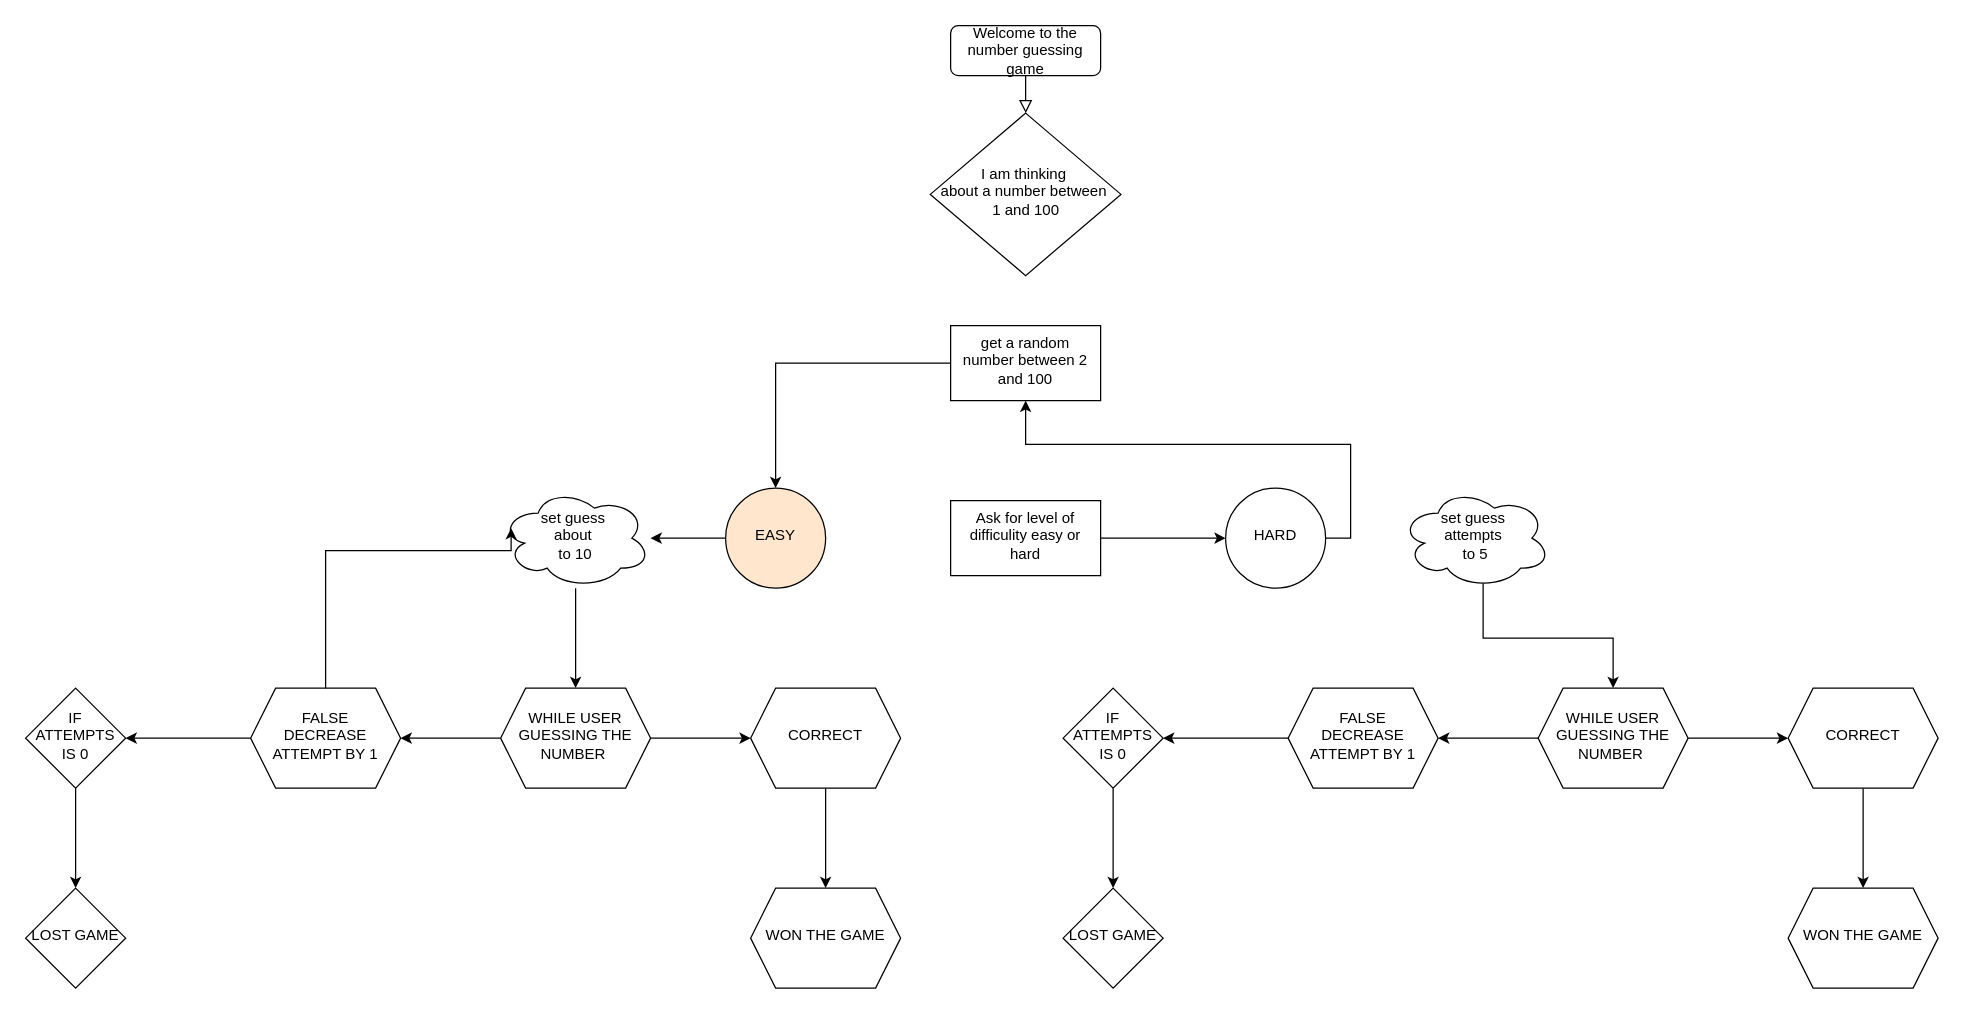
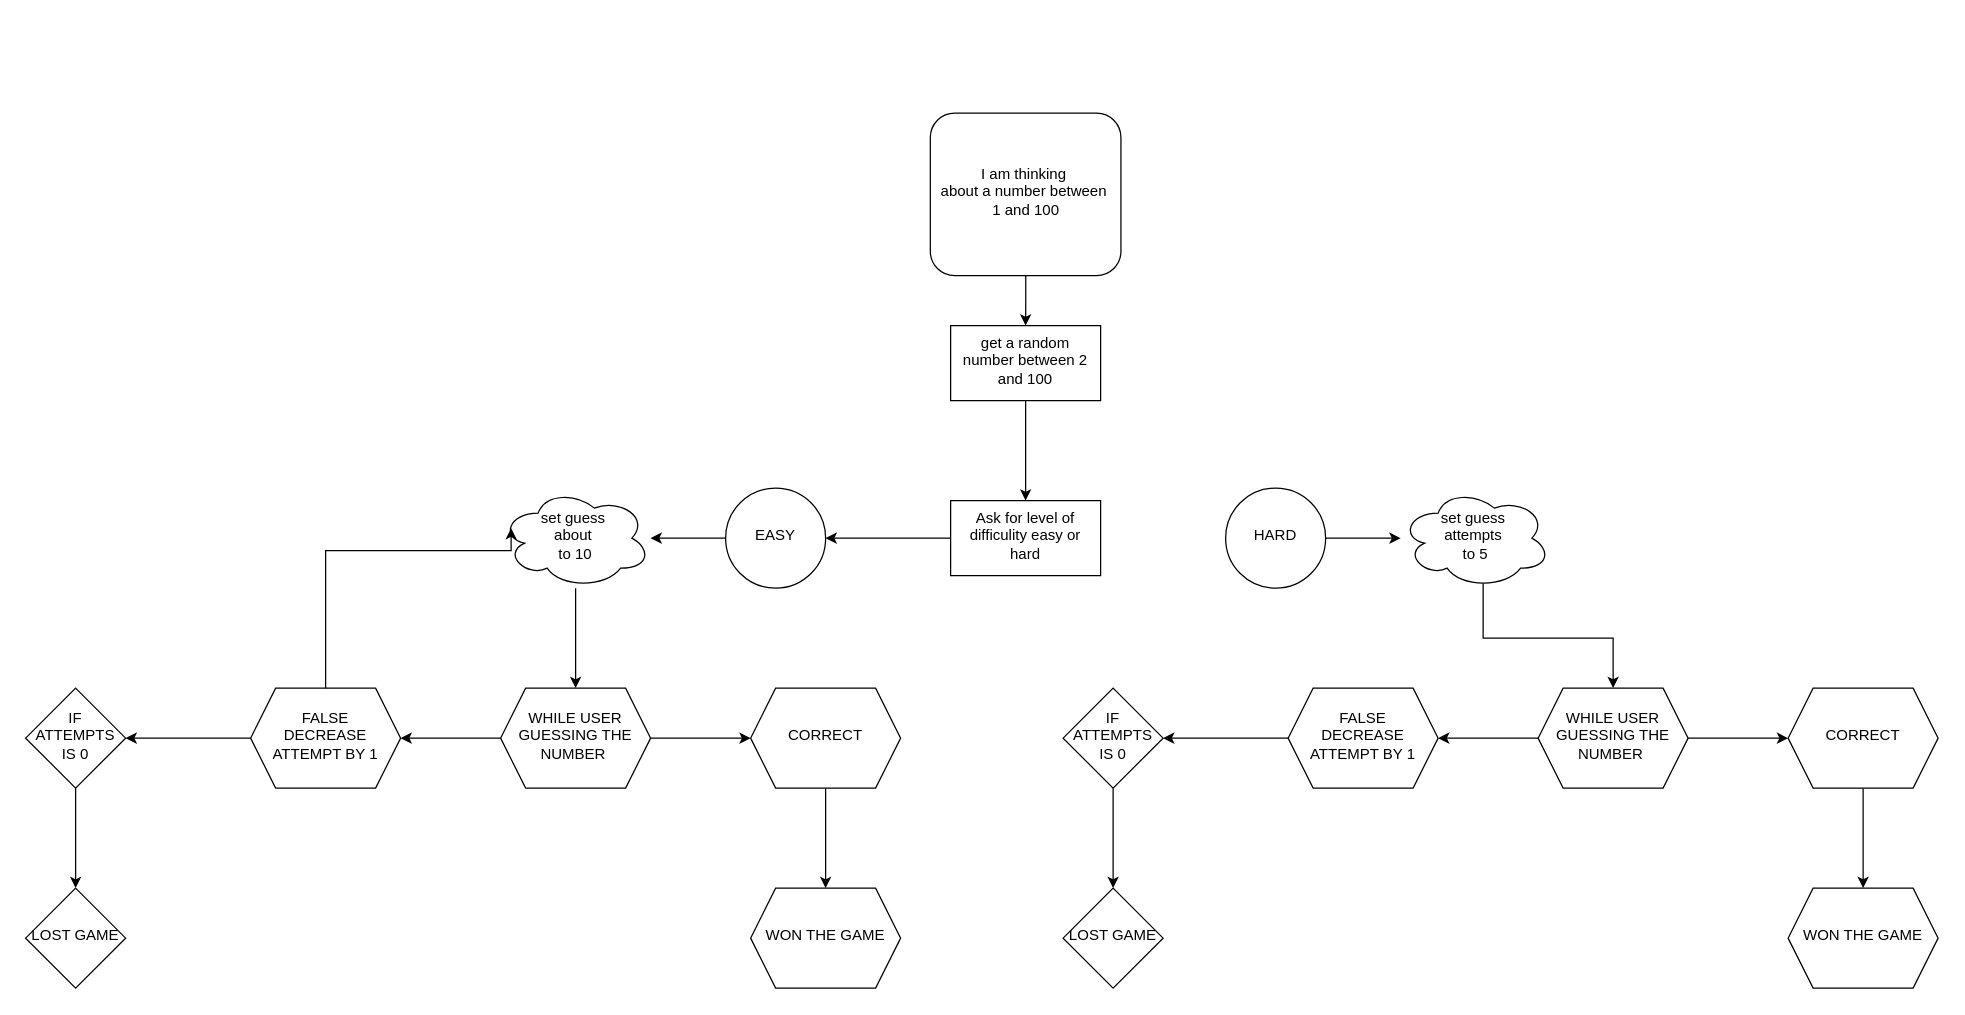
  <mxCell id="0" />
  <mxCell id="1" parent="0" />
- <mxCell id="2" value="" style="rounded=0;html=1;jettySize=auto;orthogonalLoop=1;fontSize=11;endArrow=block;endFill=0;endSize=8;strokeWidth=1;shadow=0;labelBackgroundColor=none;edgeStyle=orthogonalEdgeStyle;" parent="1" source="3" target="5" edge="1"><mxGeometry relative="1" as="geometry" /></mxCell>
- <mxCell id="3" value="Welcome to the number guessing game" style="rounded=1;whiteSpace=wrap;html=1;fontSize=12;glass=0;strokeWidth=1;shadow=0;" parent="1" vertex="1"><mxGeometry x="760" y="20" width="120" height="40" as="geometry" /></mxCell>
- <mxCell id="5" value="I am thinking&amp;nbsp;&lt;div&gt;about a number between&amp;nbsp;&lt;div&gt;1 and 100&lt;/div&gt;&lt;/div&gt;" style="rhombus;whiteSpace=wrap;html=1;shadow=0;fontFamily=Helvetica;fontSize=12;align=center;strokeWidth=1;spacing=6;spacingTop=-4;" parent="1" vertex="1"><mxGeometry x="743.75" y="90" width="152.5" height="130" as="geometry" /></mxCell>
- <mxCell id="6" value="" style="edgeStyle=orthogonalEdgeStyle;rounded=0;orthogonalLoop=1;jettySize=auto;html=1;" edge="1" parent="1" source="7" target="12"><mxGeometry relative="1" as="geometry" /></mxCell>
+ <mxCell id="4" value="" style="edgeStyle=orthogonalEdgeStyle;rounded=0;orthogonalLoop=1;jettySize=auto;html=1;" edge="1" parent="1" source="5" target="7"><mxGeometry relative="1" as="geometry" /></mxCell>
+ <mxCell id="5" value="I am thinking&amp;nbsp;&lt;div&gt;about a number between&amp;nbsp;&lt;div&gt;1 and 100&lt;/div&gt;&lt;/div&gt;" style="whiteSpace=wrap;html=1;shadow=0;fontFamily=Helvetica;fontSize=12;align=center;strokeWidth=1;spacing=6;spacingTop=-4;rounded=1;" parent="1" vertex="1"><mxGeometry x="743.75" y="90" width="152.5" height="130" as="geometry" /></mxCell>
+ <mxCell id="6" value="" style="edgeStyle=orthogonalEdgeStyle;rounded=0;orthogonalLoop=1;jettySize=auto;html=1;" edge="1" parent="1" source="7" target="10"><mxGeometry relative="1" as="geometry" /></mxCell>
  <mxCell id="7" value="get a random number between 2 and 100" style="whiteSpace=wrap;html=1;shadow=0;strokeWidth=1;spacing=6;spacingTop=-4;" vertex="1" parent="1"><mxGeometry x="760" y="260" width="120" height="60" as="geometry" /></mxCell>
- <mxCell id="9" value="" style="edgeStyle=orthogonalEdgeStyle;rounded=0;orthogonalLoop=1;jettySize=auto;html=1;" edge="1" parent="1" source="10" target="14"><mxGeometry relative="1" as="geometry" /></mxCell>
+ <mxCell id="8" value="" style="edgeStyle=orthogonalEdgeStyle;rounded=0;orthogonalLoop=1;jettySize=auto;html=1;" edge="1" parent="1" source="10" target="12"><mxGeometry relative="1" as="geometry" /></mxCell>
  <mxCell id="10" value="Ask for level of difficulity easy or hard" style="whiteSpace=wrap;html=1;shadow=0;strokeWidth=1;spacing=6;spacingTop=-4;" vertex="1" parent="1"><mxGeometry x="760" y="400" width="120" height="60" as="geometry" /></mxCell>
  <mxCell id="11" value="" style="edgeStyle=orthogonalEdgeStyle;rounded=0;orthogonalLoop=1;jettySize=auto;html=1;" edge="1" parent="1" source="12" target="18"><mxGeometry relative="1" as="geometry" /></mxCell>
- <mxCell id="12" value="EASY" style="ellipse;whiteSpace=wrap;html=1;shadow=0;strokeWidth=1;spacing=6;spacingTop=-4;fillColor=#ffe6cc;" vertex="1" parent="1"><mxGeometry x="580" y="390" width="80" height="80" as="geometry" /></mxCell>
- <mxCell id="13" style="edgeStyle=orthogonalEdgeStyle;rounded=0;orthogonalLoop=1;jettySize=auto;html=1;exitX=1;exitY=0.5;exitDx=0;exitDy=0;" edge="1" parent="1" source="14" target="7"><mxGeometry relative="1" as="geometry" /></mxCell>
+ <mxCell id="12" value="EASY" style="ellipse;whiteSpace=wrap;html=1;shadow=0;strokeWidth=1;spacing=6;spacingTop=-4;" vertex="1" parent="1"><mxGeometry x="580" y="390" width="80" height="80" as="geometry" /></mxCell>
+ <mxCell id="13" style="edgeStyle=orthogonalEdgeStyle;rounded=0;orthogonalLoop=1;jettySize=auto;html=1;exitX=1;exitY=0.5;exitDx=0;exitDy=0;" edge="1" parent="1" source="14" target="16"><mxGeometry relative="1" as="geometry" /></mxCell>
  <mxCell id="14" value="HARD" style="ellipse;whiteSpace=wrap;html=1;shadow=0;strokeWidth=1;spacing=6;spacingTop=-4;" vertex="1" parent="1"><mxGeometry x="980" y="390" width="80" height="80" as="geometry" /></mxCell>
  <mxCell id="15" style="edgeStyle=orthogonalEdgeStyle;rounded=0;orthogonalLoop=1;jettySize=auto;html=1;exitX=0.55;exitY=0.95;exitDx=0;exitDy=0;exitPerimeter=0;" edge="1" parent="1" source="16" target="33"><mxGeometry relative="1" as="geometry" /></mxCell>
  <mxCell id="16" value="set guess&amp;nbsp;&lt;div&gt;attempts&amp;nbsp;&lt;div&gt;to 5&lt;/div&gt;&lt;/div&gt;" style="ellipse;shape=cloud;whiteSpace=wrap;html=1;shadow=0;strokeWidth=1;spacing=6;spacingTop=-4;" vertex="1" parent="1"><mxGeometry x="1120" y="390" width="120" height="80" as="geometry" /></mxCell>
  <mxCell id="17" value="" style="edgeStyle=orthogonalEdgeStyle;rounded=0;orthogonalLoop=1;jettySize=auto;html=1;" edge="1" parent="1" source="18" target="21"><mxGeometry relative="1" as="geometry" /></mxCell>
  <mxCell id="18" value="set guess&amp;nbsp;&lt;div&gt;about&amp;nbsp;&lt;div&gt;to 10&lt;/div&gt;&lt;/div&gt;" style="ellipse;shape=cloud;whiteSpace=wrap;html=1;shadow=0;strokeWidth=1;spacing=6;spacingTop=-4;" vertex="1" parent="1"><mxGeometry x="400" y="390" width="120" height="80" as="geometry" /></mxCell>
  <mxCell id="19" value="" style="edgeStyle=orthogonalEdgeStyle;rounded=0;orthogonalLoop=1;jettySize=auto;html=1;" edge="1" parent="1" source="21" target="23"><mxGeometry relative="1" as="geometry" /></mxCell>
  <mxCell id="20" value="" style="edgeStyle=orthogonalEdgeStyle;rounded=0;orthogonalLoop=1;jettySize=auto;html=1;" edge="1" parent="1" source="21" target="26"><mxGeometry relative="1" as="geometry" /></mxCell>
  <mxCell id="21" value="WHILE USER GUESSING THE NUMBER&amp;nbsp;" style="shape=hexagon;perimeter=hexagonPerimeter2;whiteSpace=wrap;html=1;fixedSize=1;shadow=0;strokeWidth=1;spacing=6;spacingTop=-4;" vertex="1" parent="1"><mxGeometry x="400" y="550" width="120" height="80" as="geometry" /></mxCell>
  <mxCell id="22" value="" style="edgeStyle=orthogonalEdgeStyle;rounded=0;orthogonalLoop=1;jettySize=auto;html=1;" edge="1" parent="1" source="23" target="24"><mxGeometry relative="1" as="geometry" /></mxCell>
  <mxCell id="23" value="CORRECT" style="shape=hexagon;perimeter=hexagonPerimeter2;whiteSpace=wrap;html=1;fixedSize=1;shadow=0;strokeWidth=1;spacing=6;spacingTop=-4;" vertex="1" parent="1"><mxGeometry x="600" y="550" width="120" height="80" as="geometry" /></mxCell>
  <mxCell id="24" value="WON THE GAME" style="shape=hexagon;perimeter=hexagonPerimeter2;whiteSpace=wrap;html=1;fixedSize=1;shadow=0;strokeWidth=1;spacing=6;spacingTop=-4;" vertex="1" parent="1"><mxGeometry x="600" y="710" width="120" height="80" as="geometry" /></mxCell>
  <mxCell id="25" value="" style="edgeStyle=orthogonalEdgeStyle;rounded=0;orthogonalLoop=1;jettySize=auto;html=1;" edge="1" parent="1" source="26" target="29"><mxGeometry relative="1" as="geometry" /></mxCell>
  <mxCell id="26" value="FALSE&lt;div&gt;DECREASE ATTEMPT BY 1&lt;/div&gt;" style="shape=hexagon;perimeter=hexagonPerimeter2;whiteSpace=wrap;html=1;fixedSize=1;shadow=0;strokeWidth=1;spacing=6;spacingTop=-4;" vertex="1" parent="1"><mxGeometry x="200" y="550" width="120" height="80" as="geometry" /></mxCell>
  <mxCell id="27" style="edgeStyle=orthogonalEdgeStyle;rounded=0;orthogonalLoop=1;jettySize=auto;html=1;exitX=0.5;exitY=0;exitDx=0;exitDy=0;entryX=0.07;entryY=0.4;entryDx=0;entryDy=0;entryPerimeter=0;" edge="1" parent="1" source="26" target="18"><mxGeometry relative="1" as="geometry"><Array as="points"><mxPoint x="260" y="440" /><mxPoint x="408" y="440" /></Array></mxGeometry></mxCell>
  <mxCell id="28" value="" style="edgeStyle=orthogonalEdgeStyle;rounded=0;orthogonalLoop=1;jettySize=auto;html=1;" edge="1" parent="1" source="29" target="30"><mxGeometry relative="1" as="geometry" /></mxCell>
  <mxCell id="29" value="IF ATTEMPTS&lt;div&gt;IS 0&lt;/div&gt;" style="rhombus;whiteSpace=wrap;html=1;shadow=0;strokeWidth=1;spacing=6;spacingTop=-4;" vertex="1" parent="1"><mxGeometry x="20" y="550" width="80" height="80" as="geometry" /></mxCell>
  <mxCell id="30" value="LOST GAME" style="rhombus;whiteSpace=wrap;html=1;shadow=0;strokeWidth=1;spacing=6;spacingTop=-4;" vertex="1" parent="1"><mxGeometry x="20" y="710" width="80" height="80" as="geometry" /></mxCell>
  <mxCell id="31" value="" style="edgeStyle=orthogonalEdgeStyle;rounded=0;orthogonalLoop=1;jettySize=auto;html=1;" edge="1" parent="1" source="33" target="35"><mxGeometry relative="1" as="geometry" /></mxCell>
  <mxCell id="32" value="" style="edgeStyle=orthogonalEdgeStyle;rounded=0;orthogonalLoop=1;jettySize=auto;html=1;" edge="1" parent="1" source="33" target="38"><mxGeometry relative="1" as="geometry" /></mxCell>
  <mxCell id="33" value="WHILE USER GUESSING THE NUMBER&amp;nbsp;" style="shape=hexagon;perimeter=hexagonPerimeter2;whiteSpace=wrap;html=1;fixedSize=1;shadow=0;strokeWidth=1;spacing=6;spacingTop=-4;" vertex="1" parent="1"><mxGeometry x="1230" y="550" width="120" height="80" as="geometry" /></mxCell>
  <mxCell id="34" value="" style="edgeStyle=orthogonalEdgeStyle;rounded=0;orthogonalLoop=1;jettySize=auto;html=1;" edge="1" parent="1" source="35" target="36"><mxGeometry relative="1" as="geometry" /></mxCell>
  <mxCell id="35" value="CORRECT" style="shape=hexagon;perimeter=hexagonPerimeter2;whiteSpace=wrap;html=1;fixedSize=1;shadow=0;strokeWidth=1;spacing=6;spacingTop=-4;" vertex="1" parent="1"><mxGeometry x="1430" y="550" width="120" height="80" as="geometry" /></mxCell>
  <mxCell id="36" value="WON THE GAME" style="shape=hexagon;perimeter=hexagonPerimeter2;whiteSpace=wrap;html=1;fixedSize=1;shadow=0;strokeWidth=1;spacing=6;spacingTop=-4;" vertex="1" parent="1"><mxGeometry x="1430" y="710" width="120" height="80" as="geometry" /></mxCell>
  <mxCell id="37" value="" style="edgeStyle=orthogonalEdgeStyle;rounded=0;orthogonalLoop=1;jettySize=auto;html=1;" edge="1" parent="1" source="38" target="40"><mxGeometry relative="1" as="geometry" /></mxCell>
  <mxCell id="38" value="FALSE&lt;div&gt;DECREASE ATTEMPT BY 1&lt;/div&gt;" style="shape=hexagon;perimeter=hexagonPerimeter2;whiteSpace=wrap;html=1;fixedSize=1;shadow=0;strokeWidth=1;spacing=6;spacingTop=-4;" vertex="1" parent="1"><mxGeometry x="1030" y="550" width="120" height="80" as="geometry" /></mxCell>
  <mxCell id="39" value="" style="edgeStyle=orthogonalEdgeStyle;rounded=0;orthogonalLoop=1;jettySize=auto;html=1;" edge="1" parent="1" source="40" target="41"><mxGeometry relative="1" as="geometry" /></mxCell>
  <mxCell id="40" value="IF ATTEMPTS&lt;div&gt;IS 0&lt;/div&gt;" style="rhombus;whiteSpace=wrap;html=1;shadow=0;strokeWidth=1;spacing=6;spacingTop=-4;" vertex="1" parent="1"><mxGeometry x="850" y="550" width="80" height="80" as="geometry" /></mxCell>
  <mxCell id="41" value="LOST GAME" style="rhombus;whiteSpace=wrap;html=1;shadow=0;strokeWidth=1;spacing=6;spacingTop=-4;" vertex="1" parent="1"><mxGeometry x="850" y="710" width="80" height="80" as="geometry" /></mxCell>
